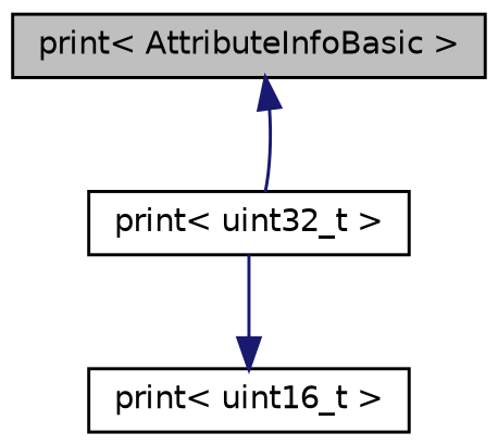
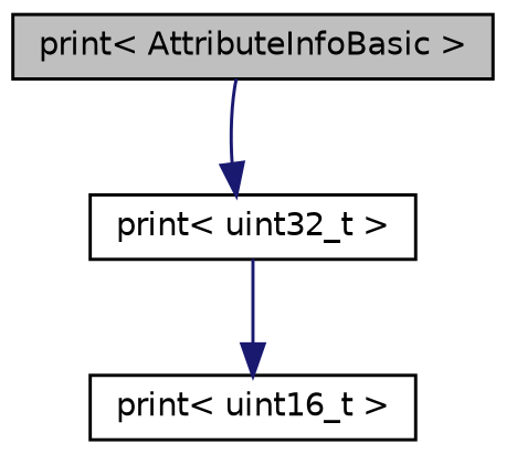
  digraph {
    rankdir=TB
    node [color=black fillcolor=white fontname=Helvetica fontsize=10 shape=record style=filled]
    edge [color=midnightblue fontname=Helvetica fontsize=10 labelfontname=Helvetica labelfontsize=10 style=solid]
    n1 [fillcolor=grey75 fontcolor=black height=0.2 label="print\< AttributeInfoBasic \>" width=0.4]
    n2 [height=0.2 label="print\< uint32_t \>" width=0.4]
    n3 [height=0.2 label="print\< uint16_t \>" width=0.4]
-   n2 -> n1
+   n1 -> n2
    n2 -> n3
  }
